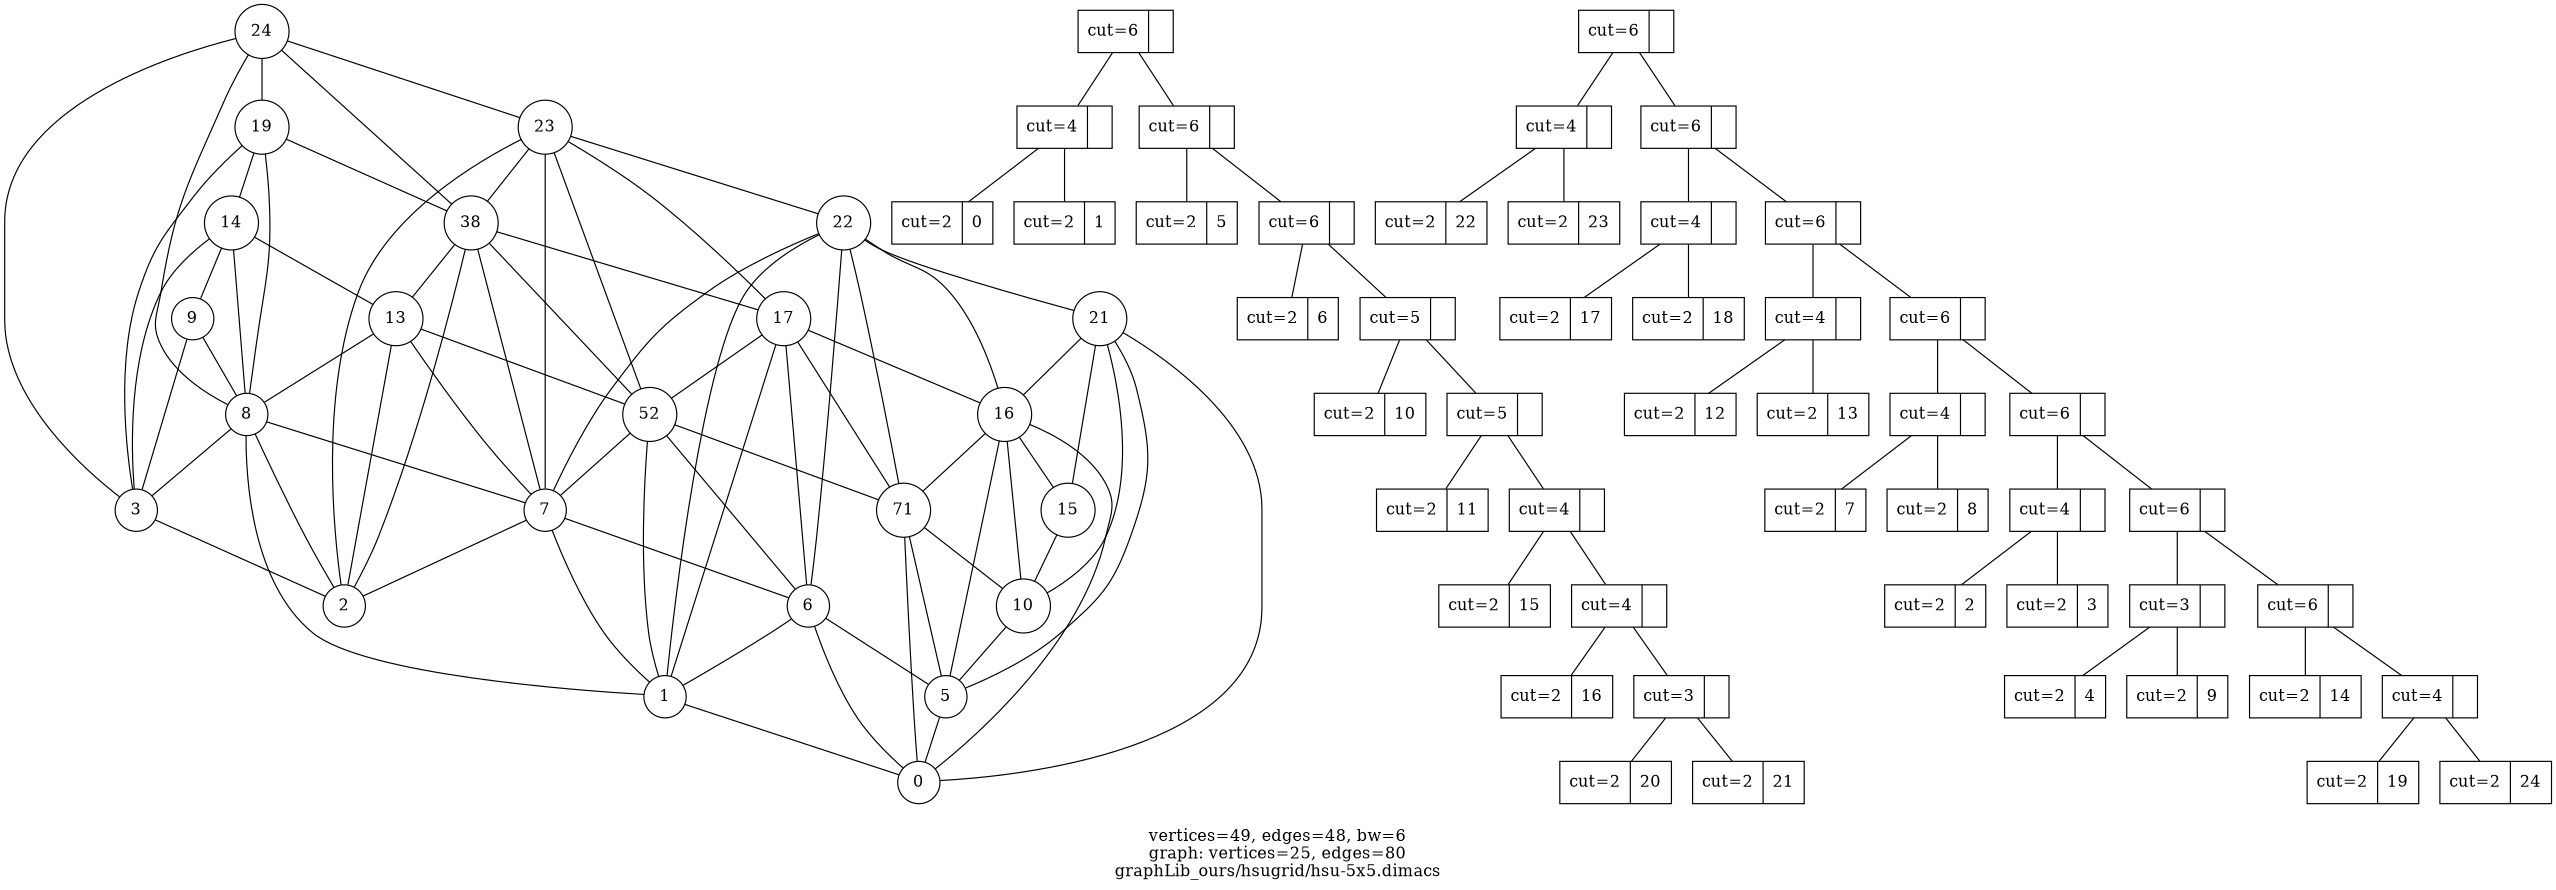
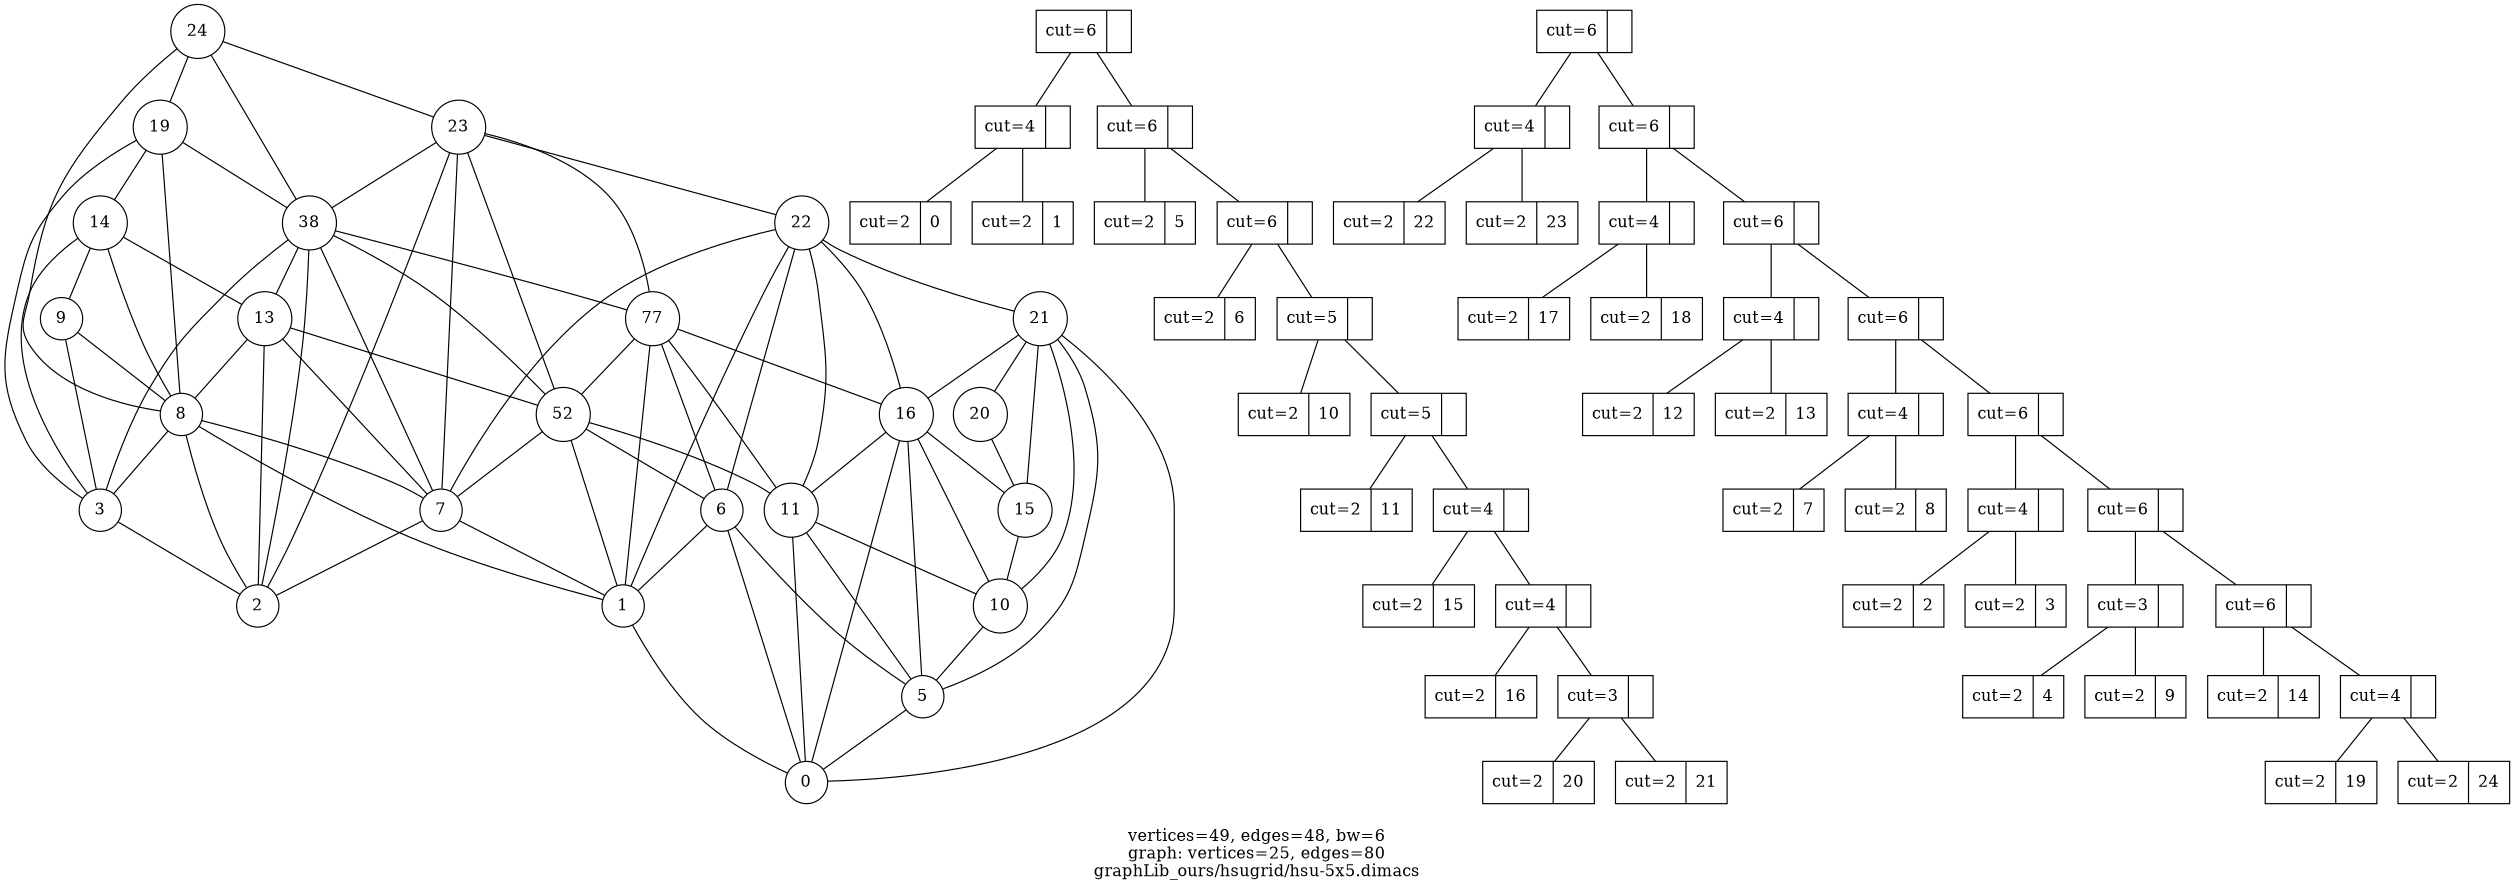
  graph {
    label="\nvertices=49, edges=48, bw=6\ngraph: vertices=25, edges=80\ngraphLib_ours/hsugrid/hsu-5x5.dimacs"
    rankdir=BT
    node [shape=record]
    n1 [label=0 shape=circle]
    n2 [label=1 shape=circle]
    n3 [label=5 shape=circle]
    n4 [label=6 shape=circle]
-   n5 [label=71 shape=circle]
+   n5 [label=11 shape=circle]
    n6 [label=16 shape=circle]
    n7 [label=21 shape=circle]
    n8 [label=2 shape=circle]
    n9 [label=7 shape=circle]
    n10 [label=52 shape=circle]
-   n11 [label=17 shape=circle]
+   n11 [label=77 shape=circle]
    n12 [label=22 shape=circle]
    n13 [label=3 shape=circle]
    n14 [label=8 shape=circle]
    n15 [label=13 shape=circle]
    n16 [label=38 shape=circle]
    n17 [label=23 shape=circle]
    n18 [label=9 shape=circle]
    n19 [label=14 shape=circle]
    n20 [label=19 shape=circle]
    n21 [label=24 shape=circle]
    n22 [label=10 shape=circle]
    n23 [label=15 shape=circle]
+   n24 [label=20 shape=circle]
    n25 [label=" cut=6 | "]
    n26 [label=" cut=6 | "]
    n27 [label=" cut=4 | "]
    n28 [label=" cut=6 | "]
    n29 [label=" cut=4 | "]
    n30 [label=" cut=6 | "]
    n31 [label=" cut=4 | "]
    n32 [label=" cut=6 | "]
    n33 [label=" cut=4 | "]
    n34 [label=" cut=6 | "]
    n35 [label=" cut=4 | "]
    n36 [label=" cut=6 | "]
    n37 [label=" cut=3 | "]
    n38 [label=" cut=6 | "]
    n39 [label=" cut=2 | <n14> 14"]
    n40 [label=" cut=4 | "]
    n41 [label=" cut=2 | <n19> 19"]
    n42 [label=" cut=2 | <n24> 24"]
    n43 [label=" cut=2 | <n4> 4"]
    n44 [label=" cut=2 | <n9> 9"]
    n45 [label=" cut=2 | <n2> 2"]
    n46 [label=" cut=2 | <n3> 3"]
    n47 [label=" cut=2 | <n7> 7"]
    n48 [label=" cut=2 | <n8> 8"]
    n49 [label=" cut=2 | <n12> 12"]
    n50 [label=" cut=2 | <n13> 13"]
    n51 [label=" cut=2 | <n17> 17"]
    n52 [label=" cut=2 | <n18> 18"]
    n53 [label=" cut=2 | <n22> 22"]
    n54 [label=" cut=2 | <n23> 23"]
    n55 [label=" cut=4 | "]
    n56 [label=" cut=6 | "]
    n57 [label=" cut=2 | <n5> 5"]
    n58 [label=" cut=6 | "]
    n59 [label=" cut=2 | <n6> 6"]
    n60 [label=" cut=5 | "]
    n61 [label=" cut=2 | <n10> 10"]
    n62 [label=" cut=5 | "]
    n63 [label=" cut=2 | <n11> 11"]
    n64 [label=" cut=4 | "]
    n65 [label=" cut=2 | <n15> 15"]
    n66 [label=" cut=4 | "]
    n67 [label=" cut=2 | <n16> 16"]
    n68 [label=" cut=3 | "]
    n69 [label=" cut=2 | <n20> 20"]
    n70 [label=" cut=2 | <n21> 21"]
    n71 [label=" cut=2 | <n0> 0"]
    n72 [label=" cut=2 | <n1> 1"]
    subgraph sub_1 {
      label="real graph"
      n1
      n2
      n3
      n4
      n5
      n6
      n7
      n8
      n9
      n10
      n11
      n12
      n13
      n14
      n15
      n16
      n17
      n18
      n19
      n20
      n21
      n22
      n23
+     n24
    }
    n1 -- n2
    n1 -- n3
    n1 -- n4
    n1 -- n5
    n1 -- n6
    n1 -- n7
    n2 -- n4
    n2 -- n9
    n2 -- n10
    n2 -- n11
    n2 -- n12
    n2 -- n14
    n3 -- n4
    n3 -- n5
    n3 -- n6
    n3 -- n7
    n3 -- n22
-   n4 -- n9
    n4 -- n10
    n4 -- n11
    n4 -- n12
    n5 -- n6
    n5 -- n10
    n5 -- n11
    n5 -- n12
    n6 -- n7
    n6 -- n11
    n6 -- n12
    n7 -- n12
    n8 -- n9
    n8 -- n13
    n8 -- n14
    n8 -- n15
    n8 -- n16
    n8 -- n17
    n9 -- n10
    n9 -- n12
    n9 -- n14
    n9 -- n15
    n9 -- n16
    n9 -- n17
    n10 -- n11
    n10 -- n15
    n10 -- n16
    n10 -- n17
    n11 -- n16
    n11 -- n17
    n12 -- n17
    n13 -- n14
    n13 -- n18
    n13 -- n19
    n13 -- n20
-   n13 -- n21
+   n13 -- n16
    n14 -- n15
    n14 -- n18
    n14 -- n19
    n14 -- n20
    n14 -- n21
    n15 -- n16
    n15 -- n19
    n16 -- n17
    n16 -- n20
    n16 -- n21
    n17 -- n21
    n18 -- n19
    n19 -- n20
    n20 -- n21
    n22 -- n5
    n22 -- n6
    n22 -- n7
    n22 -- n23
    n23 -- n6
    n23 -- n7
+   n23 -- n24
+   n24 -- n7
    n27 -- n26
    n28 -- n26
    n29 -- n28
    n30 -- n28
    n31 -- n30
    n32 -- n30
    n33 -- n32
    n34 -- n32
    n35 -- n34
    n36 -- n34
    n37 -- n36
    n38 -- n36
    n39 -- n38
    n40 -- n38
    n41 -- n40
    n42 -- n40
    n43 -- n37
    n44 -- n37
    n45 -- n35
    n46 -- n35
    n47 -- n33
    n48 -- n33
    n49 -- n31
    n50 -- n31
    n51 -- n29
    n52 -- n29
    n53 -- n27
    n54 -- n27
    n55 -- n25
    n56 -- n25
    n57 -- n56
    n58 -- n56
    n59 -- n58
    n60 -- n58
    n61 -- n60
    n62 -- n60
    n63 -- n62
    n64 -- n62
    n65 -- n64
    n66 -- n64
    n67 -- n66
    n68 -- n66
    n69 -- n68
    n70 -- n68
    n71 -- n55
    n72 -- n55
  }
